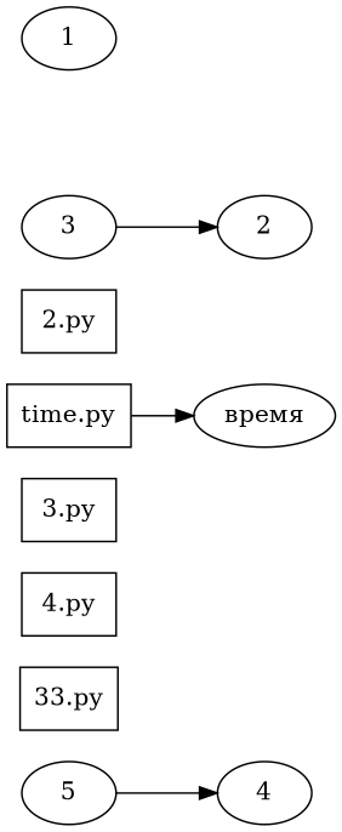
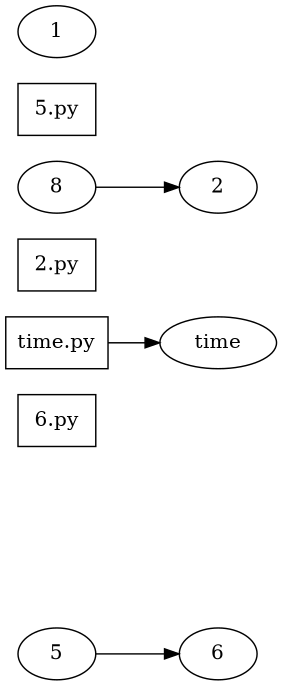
  digraph {
    rankdir=LR
    node [shape=ellipse]
    5
-   4
-   "33.py" [shape=box]
-   "4.py" [shape=box]
-   "3.py" [shape=box]
+   4 [label=6]
+   "3.py" [shape=box label="6.py"]
    "time.py" [shape=box]
-   "время"
+   "время" [label=time]
    "2.py" [shape=box]
-   3
+   3 [label=8]
    2
+   "5.py" [shape=box]
    1
    5 -> 4
    "time.py" -> "время"
    3 -> 2
  }
